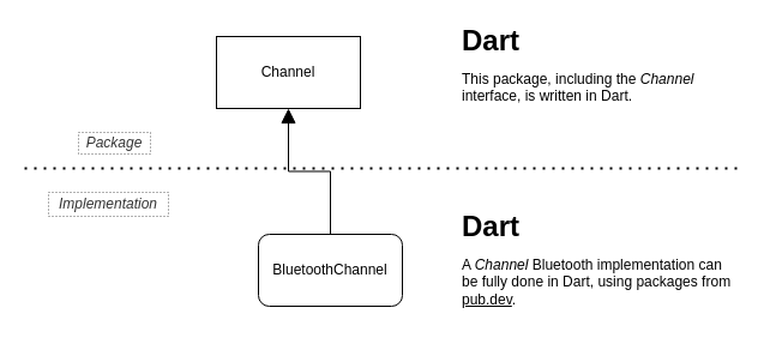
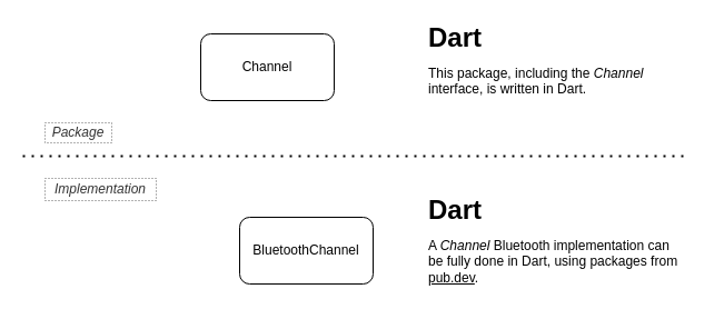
  <mxCell id="0" />
  <mxCell id="1" parent="0" />
- <mxCell id="2" value="Channel" style="whiteSpace=wrap;html=1;rounded=0;" parent="1" vertex="1"><mxGeometry x="180" y="30" width="120" height="60" as="geometry" /></mxCell>
- <mxCell id="3" style="edgeStyle=orthogonalEdgeStyle;rounded=0;orthogonalLoop=1;jettySize=auto;html=1;entryX=0.5;entryY=1;entryDx=0;entryDy=0;endArrow=block;endFill=1;endSize=10;" parent="1" source="4" target="2" edge="1"><mxGeometry relative="1" as="geometry" /></mxCell>
+ <mxCell id="2" value="Channel" style="rounded=1;whiteSpace=wrap;html=1;" parent="1" vertex="1"><mxGeometry x="180" y="30" width="120" height="60" as="geometry" /></mxCell>
  <mxCell id="4" value="BluetoothChannel" style="rounded=1;whiteSpace=wrap;html=1;" parent="1" vertex="1"><mxGeometry x="215" y="195" width="120" height="60" as="geometry" /></mxCell>
  <mxCell id="5" value="" style="endArrow=none;dashed=1;html=1;dashPattern=1 3;strokeWidth=2;rounded=0;endSize=10;" parent="1" edge="1"><mxGeometry width="50" height="50" relative="1" as="geometry"><mxPoint x="20" y="140" as="sourcePoint" /><mxPoint x="620" y="140" as="targetPoint" /></mxGeometry></mxCell>
  <mxCell id="6" value="&lt;p style=&quot;line-height: 0;&quot;&gt;&lt;/p&gt;&lt;h1 style=&quot;line-height: 0.7;&quot;&gt;Dart&lt;/h1&gt;&lt;p style=&quot;line-height: 1.2;&quot;&gt;This package, including the &lt;i&gt;Channel&lt;/i&gt; interface, is written in Dart.&lt;/p&gt;&lt;p&gt;&lt;/p&gt;" style="text;html=1;strokeColor=none;fillColor=none;spacing=5;spacingTop=-20;whiteSpace=wrap;overflow=hidden;rounded=0;" parent="1" vertex="1"><mxGeometry x="380" y="20" width="240" height="80" as="geometry" /></mxCell>
  <mxCell id="7" value="&lt;p style=&quot;line-height: 0.8;&quot;&gt;&lt;/p&gt;&lt;h1 style=&quot;line-height: 0.7;&quot;&gt;Dart&lt;/h1&gt;&lt;p&gt;A &lt;i&gt;Channel&lt;/i&gt; Bluetooth implementation can be fully done in Dart, using packages from &lt;u&gt;pub.dev&lt;/u&gt;.&lt;/p&gt;&lt;p&gt;&lt;/p&gt;" style="text;html=1;strokeColor=none;fillColor=none;spacing=5;spacingTop=-20;whiteSpace=wrap;overflow=hidden;rounded=0;" parent="1" vertex="1"><mxGeometry x="380" y="175" width="240" height="90" as="geometry" /></mxCell>
- <mxCell id="8" value="&lt;i&gt;Package&lt;/i&gt;" style="text;html=1;align=center;verticalAlign=middle;whiteSpace=wrap;rounded=0;fillColor=#FFFFFF;fontColor=#333333;strokeColor=#666666;dashed=1;dashPattern=1 2;" vertex="1" parent="1"><mxGeometry x="65" y="110" width="60" height="18" as="geometry" /></mxCell>
+ <mxCell id="8" value="&lt;i&gt;Package&lt;/i&gt;" style="text;html=1;align=center;verticalAlign=middle;whiteSpace=wrap;rounded=0;fillColor=#FFFFFF;fontColor=#333333;strokeColor=#666666;dashed=1;dashPattern=1 2;" vertex="1" parent="1"><mxGeometry x="40" y="110" width="60" height="18" as="geometry" /></mxCell>
  <mxCell id="9" value="&lt;i&gt;Implementation&lt;/i&gt;" style="text;html=1;strokeColor=#666666;fillColor=#FFFFFF;align=center;verticalAlign=middle;whiteSpace=wrap;rounded=0;fontColor=#333333;dashed=1;dashPattern=1 2;" vertex="1" parent="1"><mxGeometry x="40" y="160" width="100" height="20" as="geometry" /></mxCell>
